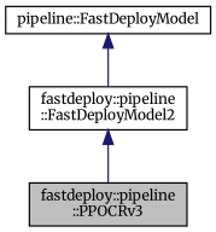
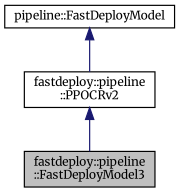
  digraph {
    fontname=Merriweather
    node [color=black fillcolor=white fontname=Merriweather fontsize=10 shape=record style=filled]
    edge [color=midnightblue dir=back fontname=Merriweather fontsize=10 labelfontname=Helvetica labelfontsize=10 style=solid]
-   n1 [fillcolor=grey75 fontcolor=black height=0.2 label="fastdeploy::pipeline\l::PPOCRv3" width=0.4]
-   n2 [height=0.2 label="fastdeploy::pipeline\l::FastDeployModel2" width=0.4]
+   n1 [fillcolor=grey75 fontcolor=black height=0.2 label="fastdeploy::pipeline\l::FastDeployModel3" width=0.4]
+   n2 [height=0.2 label="fastdeploy::pipeline\l::PPOCRv2" width=0.4]
    n3 [height=0.2 label="pipeline::FastDeployModel" width=0.4]
    n2 -> n1
    n3 -> n2
  }
